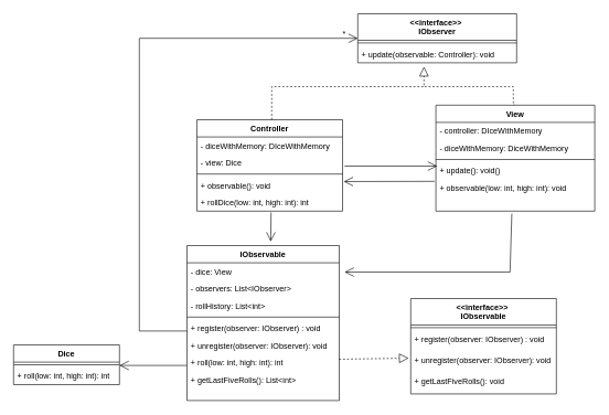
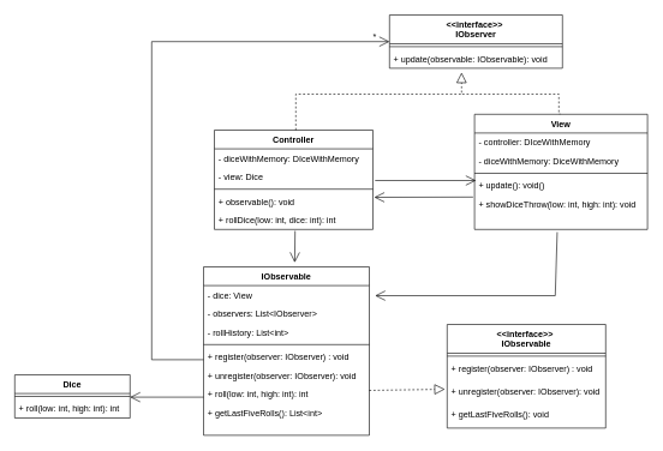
  <mxCell id="0" />
  <mxCell id="1" parent="0" />
  <mxCell id="2" value="Dice" style="swimlane;fontStyle=1;align=center;verticalAlign=top;childLayout=stackLayout;horizontal=1;startSize=26;horizontalStack=0;resizeParent=1;resizeParentMax=0;resizeLast=0;collapsible=1;marginBottom=0;" vertex="1" parent="1"><mxGeometry x="20" y="520" width="160" height="60" as="geometry" /></mxCell>
  <mxCell id="3" value="" style="line;strokeWidth=1;fillColor=none;align=left;verticalAlign=middle;spacingTop=-1;spacingLeft=3;spacingRight=3;rotatable=0;labelPosition=right;points=[];portConstraint=eastwest;" vertex="1" parent="2"><mxGeometry y="26" width="160" height="8" as="geometry" /></mxCell>
  <mxCell id="4" value="+ roll(low: int, high: int): int" style="text;strokeColor=none;fillColor=none;align=left;verticalAlign=top;spacingLeft=4;spacingRight=4;overflow=hidden;rotatable=0;points=[[0,0.5],[1,0.5]];portConstraint=eastwest;" vertex="1" parent="2"><mxGeometry y="34" width="160" height="26" as="geometry" /></mxCell>
  <mxCell id="5" value="IObservable" style="swimlane;fontStyle=1;align=center;verticalAlign=top;childLayout=stackLayout;horizontal=1;startSize=26;horizontalStack=0;resizeParent=1;resizeParentMax=0;resizeLast=0;collapsible=1;marginBottom=0;" vertex="1" parent="1"><mxGeometry x="282" y="370" width="230" height="234" as="geometry" /></mxCell>
  <mxCell id="6" value="- dice: View" style="text;strokeColor=none;fillColor=none;align=left;verticalAlign=top;spacingLeft=4;spacingRight=4;overflow=hidden;rotatable=0;points=[[0,0.5],[1,0.5]];portConstraint=eastwest;" vertex="1" parent="5"><mxGeometry y="26" width="230" height="26" as="geometry" /></mxCell>
  <mxCell id="7" value="- observers: List&lt;IObserver&gt;" style="text;strokeColor=none;fillColor=none;align=left;verticalAlign=top;spacingLeft=4;spacingRight=4;overflow=hidden;rotatable=0;points=[[0,0.5],[1,0.5]];portConstraint=eastwest;" vertex="1" parent="5"><mxGeometry y="52" width="230" height="26" as="geometry" /></mxCell>
  <mxCell id="8" value="- rollHistory: List&lt;int&gt;" style="text;strokeColor=none;fillColor=none;align=left;verticalAlign=top;spacingLeft=4;spacingRight=4;overflow=hidden;rotatable=0;points=[[0,0.5],[1,0.5]];portConstraint=eastwest;" vertex="1" parent="5"><mxGeometry y="78" width="230" height="26" as="geometry" /></mxCell>
  <mxCell id="9" value="" style="line;strokeWidth=1;fillColor=none;align=left;verticalAlign=middle;spacingTop=-1;spacingLeft=3;spacingRight=3;rotatable=0;labelPosition=right;points=[];portConstraint=eastwest;" vertex="1" parent="5"><mxGeometry y="104" width="230" height="8" as="geometry" /></mxCell>
  <mxCell id="10" value="+ register(observer: IObserver) : void" style="text;strokeColor=none;fillColor=none;align=left;verticalAlign=top;spacingLeft=4;spacingRight=4;overflow=hidden;rotatable=0;points=[[0,0.5],[1,0.5]];portConstraint=eastwest;" vertex="1" parent="5"><mxGeometry y="112" width="230" height="26" as="geometry" /></mxCell>
  <mxCell id="11" value="+ unregister(observer: IObserver): void" style="text;strokeColor=none;fillColor=none;align=left;verticalAlign=top;spacingLeft=4;spacingRight=4;overflow=hidden;rotatable=0;points=[[0,0.5],[1,0.5]];portConstraint=eastwest;" vertex="1" parent="5"><mxGeometry y="138" width="230" height="26" as="geometry" /></mxCell>
  <mxCell id="12" value="+ roll(low: int, high: int): int" style="text;strokeColor=none;fillColor=none;align=left;verticalAlign=top;spacingLeft=4;spacingRight=4;overflow=hidden;rotatable=0;points=[[0,0.5],[1,0.5]];portConstraint=eastwest;" vertex="1" parent="5"><mxGeometry y="164" width="230" height="26" as="geometry" /></mxCell>
  <mxCell id="13" value="+ getLastFiveRolls(): List&lt;int&gt;" style="text;strokeColor=none;fillColor=none;align=left;verticalAlign=top;spacingLeft=4;spacingRight=4;overflow=hidden;rotatable=0;points=[[0,0.5],[1,0.5]];portConstraint=eastwest;" vertex="1" parent="5"><mxGeometry y="190" width="230" height="44" as="geometry" /></mxCell>
  <mxCell id="14" value="" style="endArrow=open;endFill=1;endSize=12;html=1;entryX=1;entryY=0.5;entryDx=0;entryDy=0;" edge="1" parent="1"><mxGeometry width="160" relative="1" as="geometry"><mxPoint x="282" y="551" as="sourcePoint" /><mxPoint x="180" y="551" as="targetPoint" /></mxGeometry></mxCell>
  <mxCell id="15" style="edgeStyle=orthogonalEdgeStyle;rounded=0;orthogonalLoop=1;jettySize=auto;html=1;exitX=0.5;exitY=0;exitDx=0;exitDy=0;dashed=1;endArrow=none;endFill=0;" edge="1" parent="1" source="16"><mxGeometry relative="1" as="geometry"><mxPoint x="640" y="130" as="targetPoint" /><Array as="points"><mxPoint x="775" y="130" /></Array></mxGeometry></mxCell>
  <mxCell id="16" value="View" style="swimlane;fontStyle=1;align=center;verticalAlign=top;childLayout=stackLayout;horizontal=1;startSize=26;horizontalStack=0;resizeParent=1;resizeParentMax=0;resizeLast=0;collapsible=1;marginBottom=0;" vertex="1" parent="1"><mxGeometry x="658" y="158" width="240" height="160" as="geometry" /></mxCell>
  <mxCell id="17" value="- controller: DIceWithMemory" style="text;strokeColor=none;fillColor=none;align=left;verticalAlign=top;spacingLeft=4;spacingRight=4;overflow=hidden;rotatable=0;points=[[0,0.5],[1,0.5]];portConstraint=eastwest;" vertex="1" parent="16"><mxGeometry y="26" width="240" height="26" as="geometry" /></mxCell>
  <mxCell id="18" value="- diceWithMemory: DiceWithMemory" style="text;strokeColor=none;fillColor=none;align=left;verticalAlign=top;spacingLeft=4;spacingRight=4;overflow=hidden;rotatable=0;points=[[0,0.5],[1,0.5]];portConstraint=eastwest;" vertex="1" parent="16"><mxGeometry y="52" width="240" height="26" as="geometry" /></mxCell>
  <mxCell id="19" value="" style="line;strokeWidth=1;fillColor=none;align=left;verticalAlign=middle;spacingTop=-1;spacingLeft=3;spacingRight=3;rotatable=0;labelPosition=right;points=[];portConstraint=eastwest;" vertex="1" parent="16"><mxGeometry y="78" width="240" height="8" as="geometry" /></mxCell>
  <mxCell id="20" value="+ update(): void()" style="text;strokeColor=none;fillColor=none;align=left;verticalAlign=top;spacingLeft=4;spacingRight=4;overflow=hidden;rotatable=0;points=[[0,0.5],[1,0.5]];portConstraint=eastwest;" vertex="1" parent="16"><mxGeometry y="86" width="240" height="26" as="geometry" /></mxCell>
- <mxCell id="21" value="+ observable(low: int, high: int): void" style="text;strokeColor=none;fillColor=none;align=left;verticalAlign=top;spacingLeft=4;spacingRight=4;overflow=hidden;rotatable=0;points=[[0,0.5],[1,0.5]];portConstraint=eastwest;" vertex="1" parent="16"><mxGeometry y="112" width="240" height="48" as="geometry" /></mxCell>
+ <mxCell id="21" value="+ showDiceThrow(low: int, high: int): void" style="text;strokeColor=none;fillColor=none;align=left;verticalAlign=top;spacingLeft=4;spacingRight=4;overflow=hidden;rotatable=0;points=[[0,0.5],[1,0.5]];portConstraint=eastwest;" vertex="1" parent="16"><mxGeometry y="112" width="240" height="48" as="geometry" /></mxCell>
  <mxCell id="22" value="Controller" style="swimlane;fontStyle=1;align=center;verticalAlign=top;childLayout=stackLayout;horizontal=1;startSize=26;horizontalStack=0;resizeParent=1;resizeParentMax=0;resizeLast=0;collapsible=1;marginBottom=0;" vertex="1" parent="1"><mxGeometry x="297" y="180" width="220" height="138" as="geometry" /></mxCell>
  <mxCell id="23" value="- diceWithMemory: DIceWithMemory" style="text;strokeColor=none;fillColor=none;align=left;verticalAlign=top;spacingLeft=4;spacingRight=4;overflow=hidden;rotatable=0;points=[[0,0.5],[1,0.5]];portConstraint=eastwest;" vertex="1" parent="22"><mxGeometry y="26" width="220" height="26" as="geometry" /></mxCell>
  <mxCell id="24" value="- view: Dice" style="text;strokeColor=none;fillColor=none;align=left;verticalAlign=top;spacingLeft=4;spacingRight=4;overflow=hidden;rotatable=0;points=[[0,0.5],[1,0.5]];portConstraint=eastwest;" vertex="1" parent="22"><mxGeometry y="52" width="220" height="26" as="geometry" /></mxCell>
  <mxCell id="25" value="" style="line;strokeWidth=1;fillColor=none;align=left;verticalAlign=middle;spacingTop=-1;spacingLeft=3;spacingRight=3;rotatable=0;labelPosition=right;points=[];portConstraint=eastwest;" vertex="1" parent="22"><mxGeometry y="78" width="220" height="8" as="geometry" /></mxCell>
  <mxCell id="26" value="+ observable(): void" style="text;strokeColor=none;fillColor=none;align=left;verticalAlign=top;spacingLeft=4;spacingRight=4;overflow=hidden;rotatable=0;points=[[0,0.5],[1,0.5]];portConstraint=eastwest;" vertex="1" parent="22"><mxGeometry y="86" width="220" height="26" as="geometry" /></mxCell>
- <mxCell id="27" value="+ rollDice(low: int, high: int): int" style="text;strokeColor=none;fillColor=none;align=left;verticalAlign=top;spacingLeft=4;spacingRight=4;overflow=hidden;rotatable=0;points=[[0,0.5],[1,0.5]];portConstraint=eastwest;" vertex="1" parent="22"><mxGeometry y="112" width="220" height="26" as="geometry" /></mxCell>
+ <mxCell id="27" value="+ rollDice(low: int, dice: int): int" style="text;strokeColor=none;fillColor=none;align=left;verticalAlign=top;spacingLeft=4;spacingRight=4;overflow=hidden;rotatable=0;points=[[0,0.5],[1,0.5]];portConstraint=eastwest;" vertex="1" parent="22"><mxGeometry y="112" width="220" height="26" as="geometry" /></mxCell>
  <mxCell id="28" value="" style="endArrow=open;endFill=1;endSize=12;html=1;entryX=0.55;entryY=-0.026;entryDx=0;entryDy=0;entryPerimeter=0;" edge="1" parent="1" target="5"><mxGeometry width="160" relative="1" as="geometry"><mxPoint x="409" y="320" as="sourcePoint" /><mxPoint x="430" y="420" as="targetPoint" /></mxGeometry></mxCell>
  <mxCell id="29" value="&lt;&lt;interface&gt;&gt; &#10;IObserver" style="swimlane;fontStyle=1;align=center;verticalAlign=top;childLayout=stackLayout;horizontal=1;startSize=40;horizontalStack=0;resizeParent=1;resizeParentMax=0;resizeLast=0;collapsible=1;marginBottom=0;" vertex="1" parent="1"><mxGeometry x="540" y="20" width="240" height="74" as="geometry" /></mxCell>
  <mxCell id="30" value="" style="line;strokeWidth=1;fillColor=none;align=left;verticalAlign=middle;spacingTop=-1;spacingLeft=3;spacingRight=3;rotatable=0;labelPosition=right;points=[];portConstraint=eastwest;" vertex="1" parent="29"><mxGeometry y="40" width="240" height="8" as="geometry" /></mxCell>
- <mxCell id="31" value="+ update(observable: Controller): void" style="text;strokeColor=none;fillColor=none;align=left;verticalAlign=top;spacingLeft=4;spacingRight=4;overflow=hidden;rotatable=0;points=[[0,0.5],[1,0.5]];portConstraint=eastwest;" vertex="1" parent="29"><mxGeometry y="48" width="240" height="26" as="geometry" /></mxCell>
+ <mxCell id="31" value="+ update(observable: IObservable): void" style="text;strokeColor=none;fillColor=none;align=left;verticalAlign=top;spacingLeft=4;spacingRight=4;overflow=hidden;rotatable=0;points=[[0,0.5],[1,0.5]];portConstraint=eastwest;" vertex="1" parent="29"><mxGeometry y="48" width="240" height="26" as="geometry" /></mxCell>
  <mxCell id="32" value="&lt;&lt;interface&gt;&gt; &#10;IObservable" style="swimlane;fontStyle=1;align=center;verticalAlign=top;childLayout=stackLayout;horizontal=1;startSize=40;horizontalStack=0;resizeParent=1;resizeParentMax=0;resizeLast=0;collapsible=1;marginBottom=0;" vertex="1" parent="1"><mxGeometry x="620" y="450" width="220" height="144" as="geometry" /></mxCell>
  <mxCell id="33" value="" style="line;strokeWidth=1;fillColor=none;align=left;verticalAlign=middle;spacingTop=-1;spacingLeft=3;spacingRight=3;rotatable=0;labelPosition=right;points=[];portConstraint=eastwest;" vertex="1" parent="32"><mxGeometry y="40" width="220" height="8" as="geometry" /></mxCell>
  <mxCell id="34" value="+ register(observer: IObserver) : void" style="text;strokeColor=none;fillColor=none;align=left;verticalAlign=top;spacingLeft=4;spacingRight=4;overflow=hidden;rotatable=0;points=[[0,0.5],[1,0.5]];portConstraint=eastwest;" vertex="1" parent="32"><mxGeometry y="48" width="220" height="32" as="geometry" /></mxCell>
  <mxCell id="35" value="+ unregister(observer: IObserver): void" style="text;strokeColor=none;fillColor=none;align=left;verticalAlign=top;spacingLeft=4;spacingRight=4;overflow=hidden;rotatable=0;points=[[0,0.5],[1,0.5]];portConstraint=eastwest;" vertex="1" parent="32"><mxGeometry y="80" width="220" height="32" as="geometry" /></mxCell>
  <mxCell id="36" value="+ getLastFiveRolls(): void" style="text;strokeColor=none;fillColor=none;align=left;verticalAlign=top;spacingLeft=4;spacingRight=4;overflow=hidden;rotatable=0;points=[[0,0.5],[1,0.5]];portConstraint=eastwest;" vertex="1" parent="32"><mxGeometry y="112" width="220" height="32" as="geometry" /></mxCell>
  <mxCell id="37" value="" style="endArrow=block;dashed=1;endFill=0;endSize=12;html=1;entryX=-0.014;entryY=0.313;entryDx=0;entryDy=0;entryPerimeter=0;exitX=0.999;exitY=0.295;exitDx=0;exitDy=0;exitPerimeter=0;" edge="1" parent="1" source="12" target="35"><mxGeometry width="160" relative="1" as="geometry"><mxPoint x="450" y="760" as="sourcePoint" /><mxPoint x="610" y="760" as="targetPoint" /></mxGeometry></mxCell>
  <mxCell id="38" value="" style="endArrow=block;dashed=1;endFill=0;endSize=12;html=1;rounded=0;" edge="1" parent="1"><mxGeometry width="160" relative="1" as="geometry"><mxPoint x="410" y="180" as="sourcePoint" /><mxPoint x="640" y="100" as="targetPoint" /><Array as="points"><mxPoint x="410" y="130" /><mxPoint x="640" y="130" /></Array></mxGeometry></mxCell>
  <mxCell id="39" value="" style="endArrow=open;endFill=1;endSize=12;html=1;" edge="1" parent="1"><mxGeometry width="160" relative="1" as="geometry"><mxPoint x="520" y="250" as="sourcePoint" /><mxPoint x="660" y="250" as="targetPoint" /></mxGeometry></mxCell>
  <mxCell id="40" value="" style="endArrow=open;endFill=1;endSize=12;html=1;entryX=1.008;entryY=0.282;entryDx=0;entryDy=0;entryPerimeter=0;" edge="1" parent="1" target="26"><mxGeometry width="160" relative="1" as="geometry"><mxPoint x="656" y="273" as="sourcePoint" /><mxPoint x="519" y="279" as="targetPoint" /></mxGeometry></mxCell>
  <mxCell id="41" value="" style="endArrow=open;endFill=1;endSize=12;html=1;entryX=0;entryY=0.5;entryDx=0;entryDy=0;rounded=0;" edge="1" parent="1" target="29"><mxGeometry width="160" relative="1" as="geometry"><mxPoint x="282" y="499" as="sourcePoint" /><mxPoint x="150" y="390" as="targetPoint" /><Array as="points"><mxPoint x="210" y="499" /><mxPoint x="210" y="57" /></Array></mxGeometry></mxCell>
  <mxCell id="42" value="*" style="text;html=1;strokeColor=none;fillColor=none;align=center;verticalAlign=middle;whiteSpace=wrap;rounded=0;" vertex="1" parent="1"><mxGeometry x="500" y="40" width="40" height="20" as="geometry" /></mxCell>
  <mxCell id="43" value="" style="endArrow=open;endFill=1;endSize=12;html=1;exitX=0.478;exitY=1.077;exitDx=0;exitDy=0;exitPerimeter=0;rounded=0;" edge="1" parent="1" source="21"><mxGeometry width="160" relative="1" as="geometry"><mxPoint x="550" y="660" as="sourcePoint" /><mxPoint x="520" y="410" as="targetPoint" /><Array as="points"><mxPoint x="770" y="410" /></Array></mxGeometry></mxCell>
